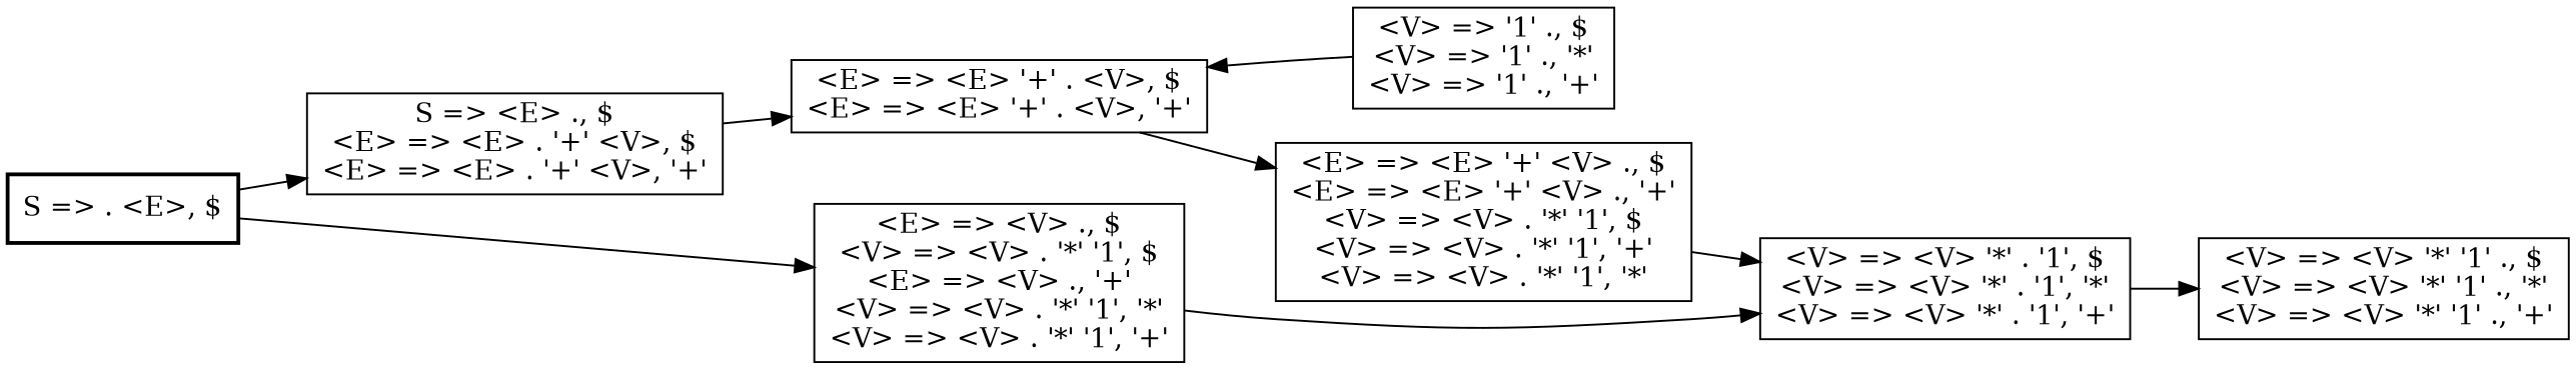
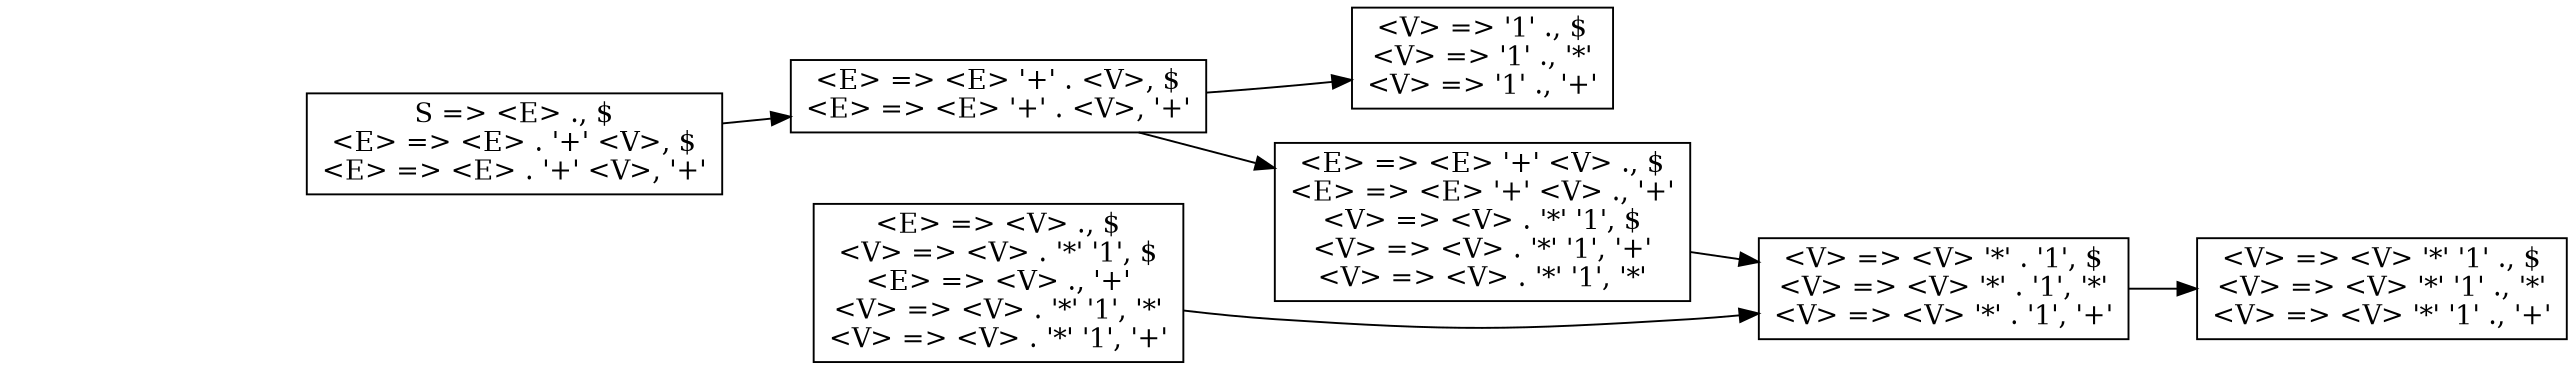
  digraph {
    rankdir=LR
    node [shape=box]
-   n1 [label="S => . <E>, $" style=bold]
    n2 [label="S => <E> ., $\n<E> => <E> . '+' <V>, $\n<E> => <E> . '+' <V>, '+'"]
    n3 [label="<E> => <V> ., $\n<V> => <V> . '*' '1', $\n<E> => <V> ., '+'\n<V> => <V> . '*' '1', '*'\n<V> => <V> . '*' '1', '+'"]
    n4 [label="<V> => '1' ., $\n<V> => '1' ., '*'\n<V> => '1' ., '+'"]
    n5 [label="<E> => <E> '+' . <V>, $\n<E> => <E> '+' . <V>, '+'"]
    n6 [label="<V> => <V> '*' . '1', $\n<V> => <V> '*' . '1', '*'\n<V> => <V> '*' . '1', '+'"]
    n7 [label="<E> => <E> '+' <V> ., $\n<E> => <E> '+' <V> ., '+'\n<V> => <V> . '*' '1', $\n<V> => <V> . '*' '1', '+'\n<V> => <V> . '*' '1', '*'"]
    n8 [label="<V> => <V> '*' '1' ., $\n<V> => <V> '*' '1' ., '*'\n<V> => <V> '*' '1' ., '+'"]
-   n1 -> n2
-   n1 -> n3
    n2 -> n5
    n3 -> n6
-   n4 -> n5
+   n5 -> n4
    n5 -> n7
    n6 -> n8
    n7 -> n6
  }
